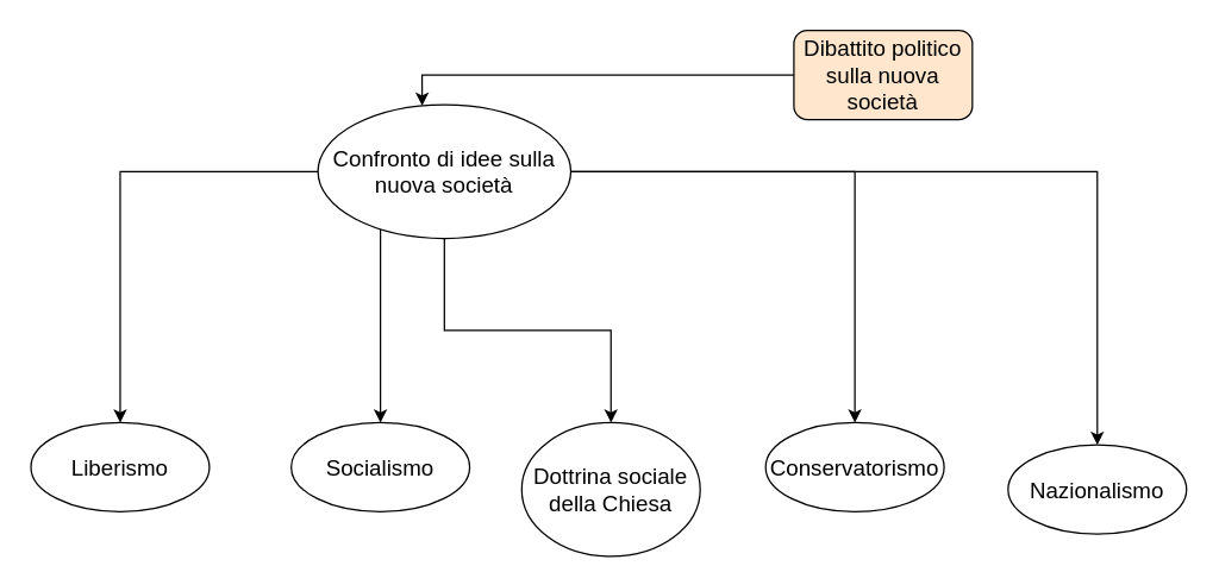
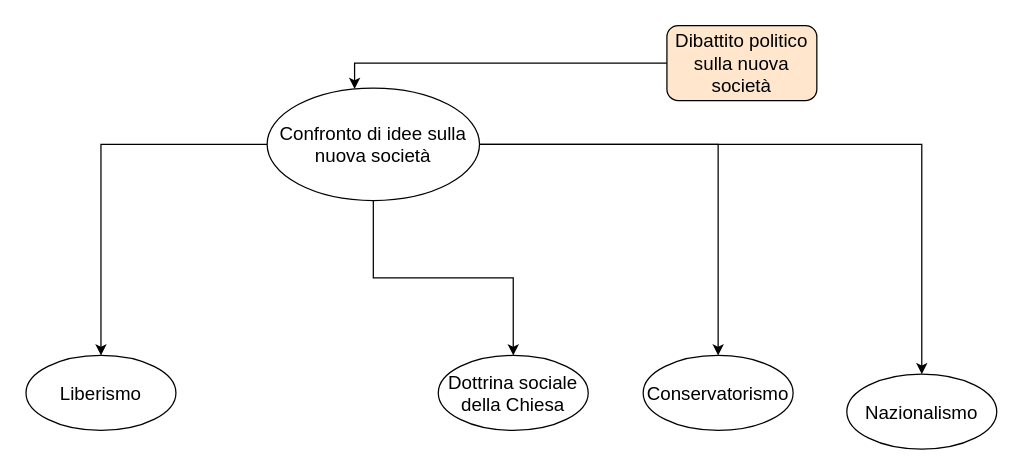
  <mxCell id="0" />
  <mxCell id="1" parent="0" />
  <mxCell id="2" style="edgeStyle=orthogonalEdgeStyle;rounded=0;orthogonalLoop=1;jettySize=auto;html=1;fontSize=15;" edge="1" parent="1" source="3" target="13"><mxGeometry relative="1" as="geometry"><Array as="points"><mxPoint x="283" y="50" /></Array></mxGeometry></mxCell>
  <mxCell id="3" value="&lt;font style=&quot;font-size: 15px&quot;&gt;Dibattito politico sulla nuova società&lt;/font&gt;" style="rounded=1;whiteSpace=wrap;html=1;fillColor=#ffe6cc;" vertex="1" parent="1"><mxGeometry x="533" y="20" width="120" height="60" as="geometry" /></mxCell>
  <mxCell id="4" value="Liberismo" style="ellipse;whiteSpace=wrap;html=1;fontSize=15;" vertex="1" parent="1"><mxGeometry x="20" y="284" width="120" height="60" as="geometry" /></mxCell>
- <mxCell id="5" value="Socialismo" style="ellipse;whiteSpace=wrap;html=1;fontSize=15;" vertex="1" parent="1"><mxGeometry x="195" y="284" width="120" height="60" as="geometry" /></mxCell>
- <mxCell id="6" value="Dottrina sociale della Chiesa" style="ellipse;whiteSpace=wrap;html=1;fontSize=15;" vertex="1" parent="1"><mxGeometry x="350" y="284" width="120" height="90" as="geometry" /></mxCell>
+ <mxCell id="6" value="Dottrina sociale della Chiesa" style="ellipse;whiteSpace=wrap;html=1;fontSize=15;" vertex="1" parent="1"><mxGeometry x="350" y="284" width="120" height="60" as="geometry" /></mxCell>
  <mxCell id="7" value="Conservatorismo" style="ellipse;whiteSpace=wrap;html=1;fontSize=15;" vertex="1" parent="1"><mxGeometry x="514" y="284" width="120" height="60" as="geometry" /></mxCell>
  <mxCell id="8" style="edgeStyle=orthogonalEdgeStyle;rounded=0;orthogonalLoop=1;jettySize=auto;html=1;fontSize=15;" edge="1" parent="1" source="13" target="4"><mxGeometry relative="1" as="geometry" /></mxCell>
- <mxCell id="9" style="edgeStyle=orthogonalEdgeStyle;rounded=0;orthogonalLoop=1;jettySize=auto;html=1;fontSize=15;" edge="1" parent="1" source="13" target="5"><mxGeometry relative="1" as="geometry"><Array as="points"><mxPoint x="255" y="190" /><mxPoint x="255" y="190" /></Array></mxGeometry></mxCell>
  <mxCell id="10" style="edgeStyle=orthogonalEdgeStyle;rounded=0;orthogonalLoop=1;jettySize=auto;html=1;fontSize=15;" edge="1" parent="1" source="13" target="6"><mxGeometry relative="1" as="geometry" /></mxCell>
  <mxCell id="11" style="edgeStyle=orthogonalEdgeStyle;rounded=0;orthogonalLoop=1;jettySize=auto;html=1;fontSize=15;" edge="1" parent="1" source="13" target="7"><mxGeometry relative="1" as="geometry" /></mxCell>
  <mxCell id="12" style="edgeStyle=orthogonalEdgeStyle;rounded=0;orthogonalLoop=1;jettySize=auto;html=1;fontSize=15;" edge="1" parent="1" source="13" target="14"><mxGeometry relative="1" as="geometry" /></mxCell>
  <mxCell id="13" value="&lt;font style=&quot;font-size: 15px&quot;&gt;Confronto di idee sulla nuova società&lt;/font&gt;" style="ellipse;whiteSpace=wrap;html=1;fontSize=15;" vertex="1" parent="1"><mxGeometry x="213" y="70" width="170" height="90" as="geometry" /></mxCell>
  <mxCell id="14" value="Nazionalismo" style="ellipse;whiteSpace=wrap;html=1;fontSize=15;" vertex="1" parent="1"><mxGeometry x="677" y="299" width="120" height="60" as="geometry" /></mxCell>
